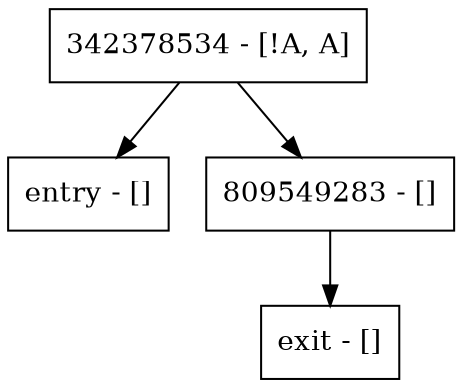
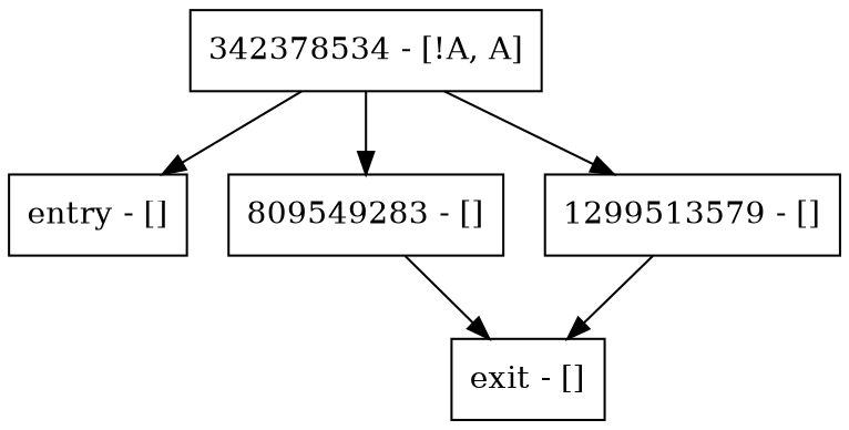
  digraph {
    node [shape=record]
    n1 [label="entry - []"]
    n2 [label="342378534 - [!A, A]"]
    n3 [label="809549283 - []"]
+   n4 [label="1299513579 - []"]
    n5 [label="exit - []"]
    n2 -> n1
    n2 -> n3
+   n2 -> n4
    n3 -> n5
+   n4 -> n5
  }
